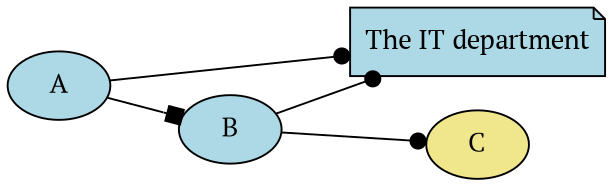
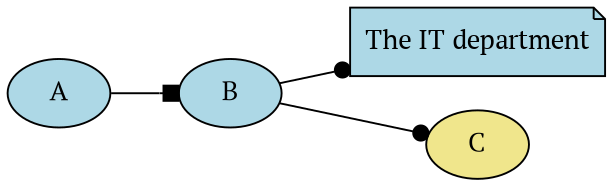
  digraph {
    color=red
    compound=true
    fontname="PT Serif"
    fontsize=24
    labelloc=t
    rankdir=LR
    node [fillcolor=lightblue fontname="PT Serif" shape=ellipse style=filled]
    edge [arrowhead=dot fontname="PT Serif"]
    n1 [label="The IT department" shape=note]
    n2 [fillcolor=khaki label=C]
    n3 [label=B]
    n4 [label=A]
    n3 -> n1
    n3 -> n2
-   n4 -> n1
    n4 -> n3 [arrowhead=box]
  }
